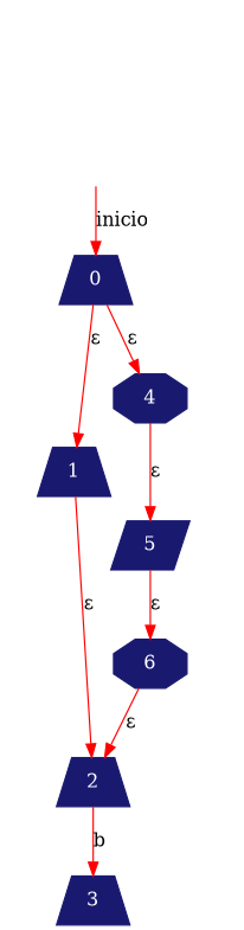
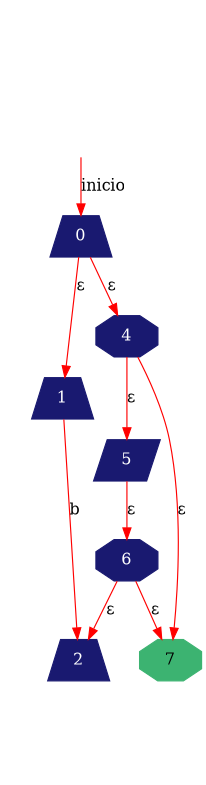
  digraph {
    rankdir=TB
    node [color=midnightblue shape=trapezium style=filled fontcolor=white]
    edge [color=red]
+   7 [color=mediumseagreen shape=octagon fontcolor=""]
    secret_node [shape=circle style=invis]
    0
    1
    4 [shape=octagon]
    2
-   3
    5 [shape=parallelogram]
    6 [shape=octagon]
    secret_node -> 0 [label=inicio]
    0 -> 1 [label="ε"]
    0 -> 4 [label="ε"]
-   1 -> 2 [label="ε"]
+   1 -> 2 [label=b]
+   4 -> 7 [label="ε"]
    4 -> 5 [label="ε"]
-   2 -> 3 [label=b]
    5 -> 6 [label="ε"]
+   6 -> 7 [label="ε"]
    6 -> 2 [label="ε"]
  }
